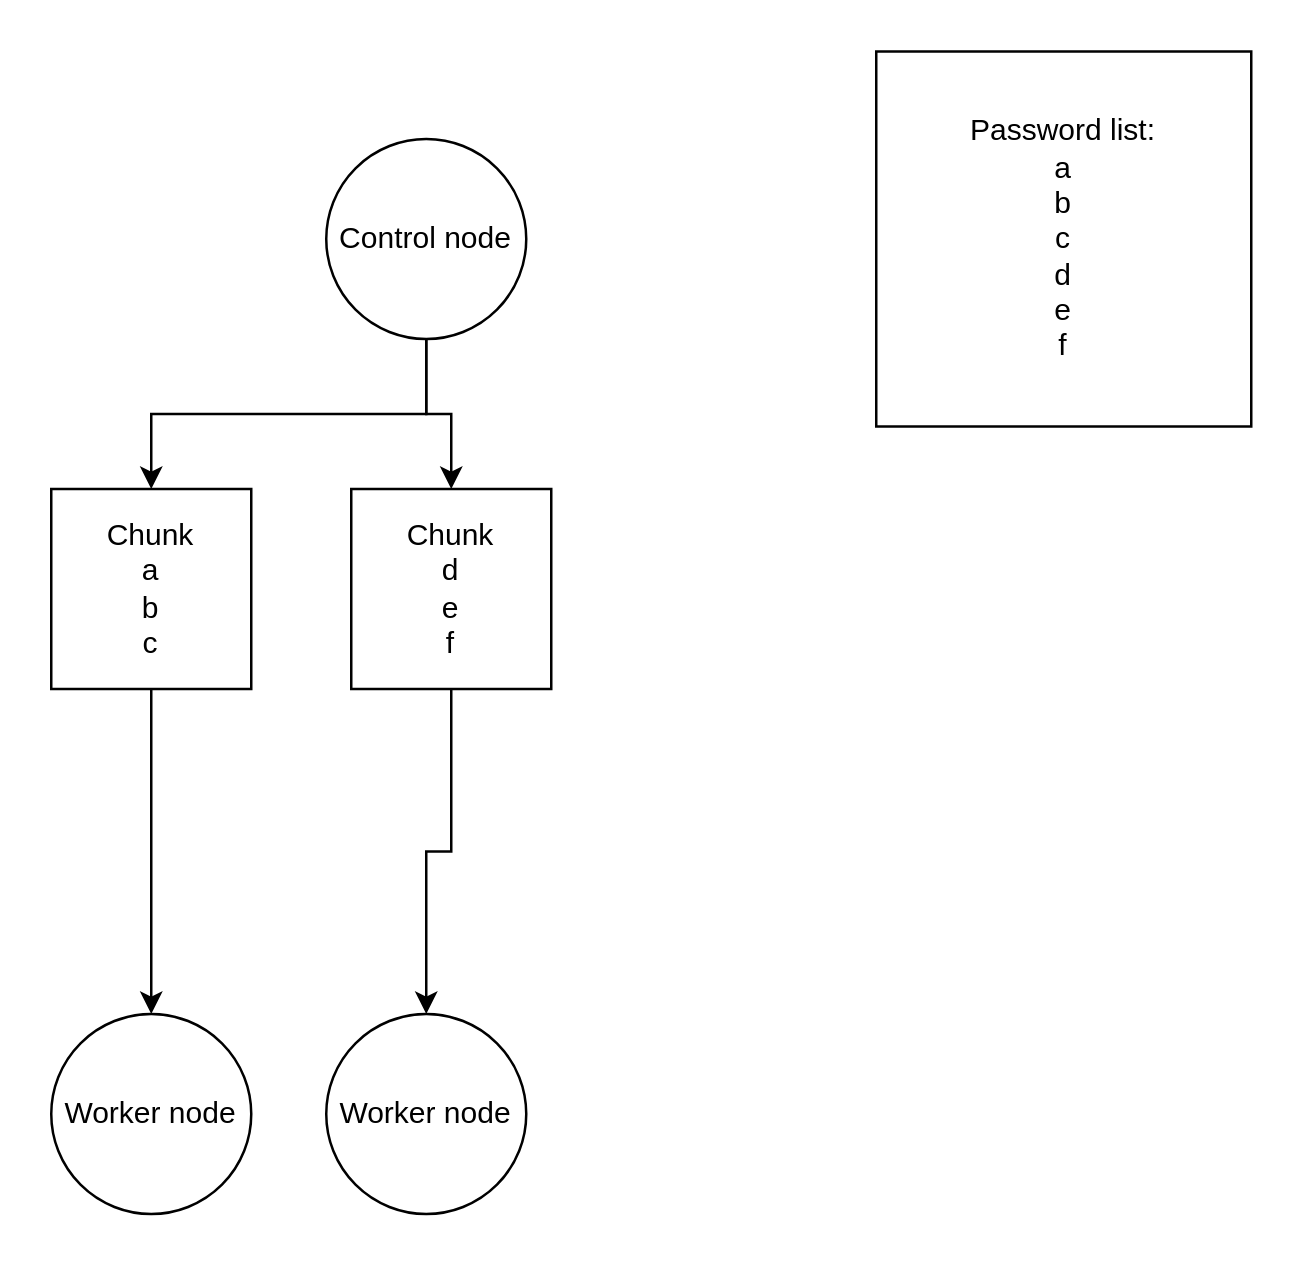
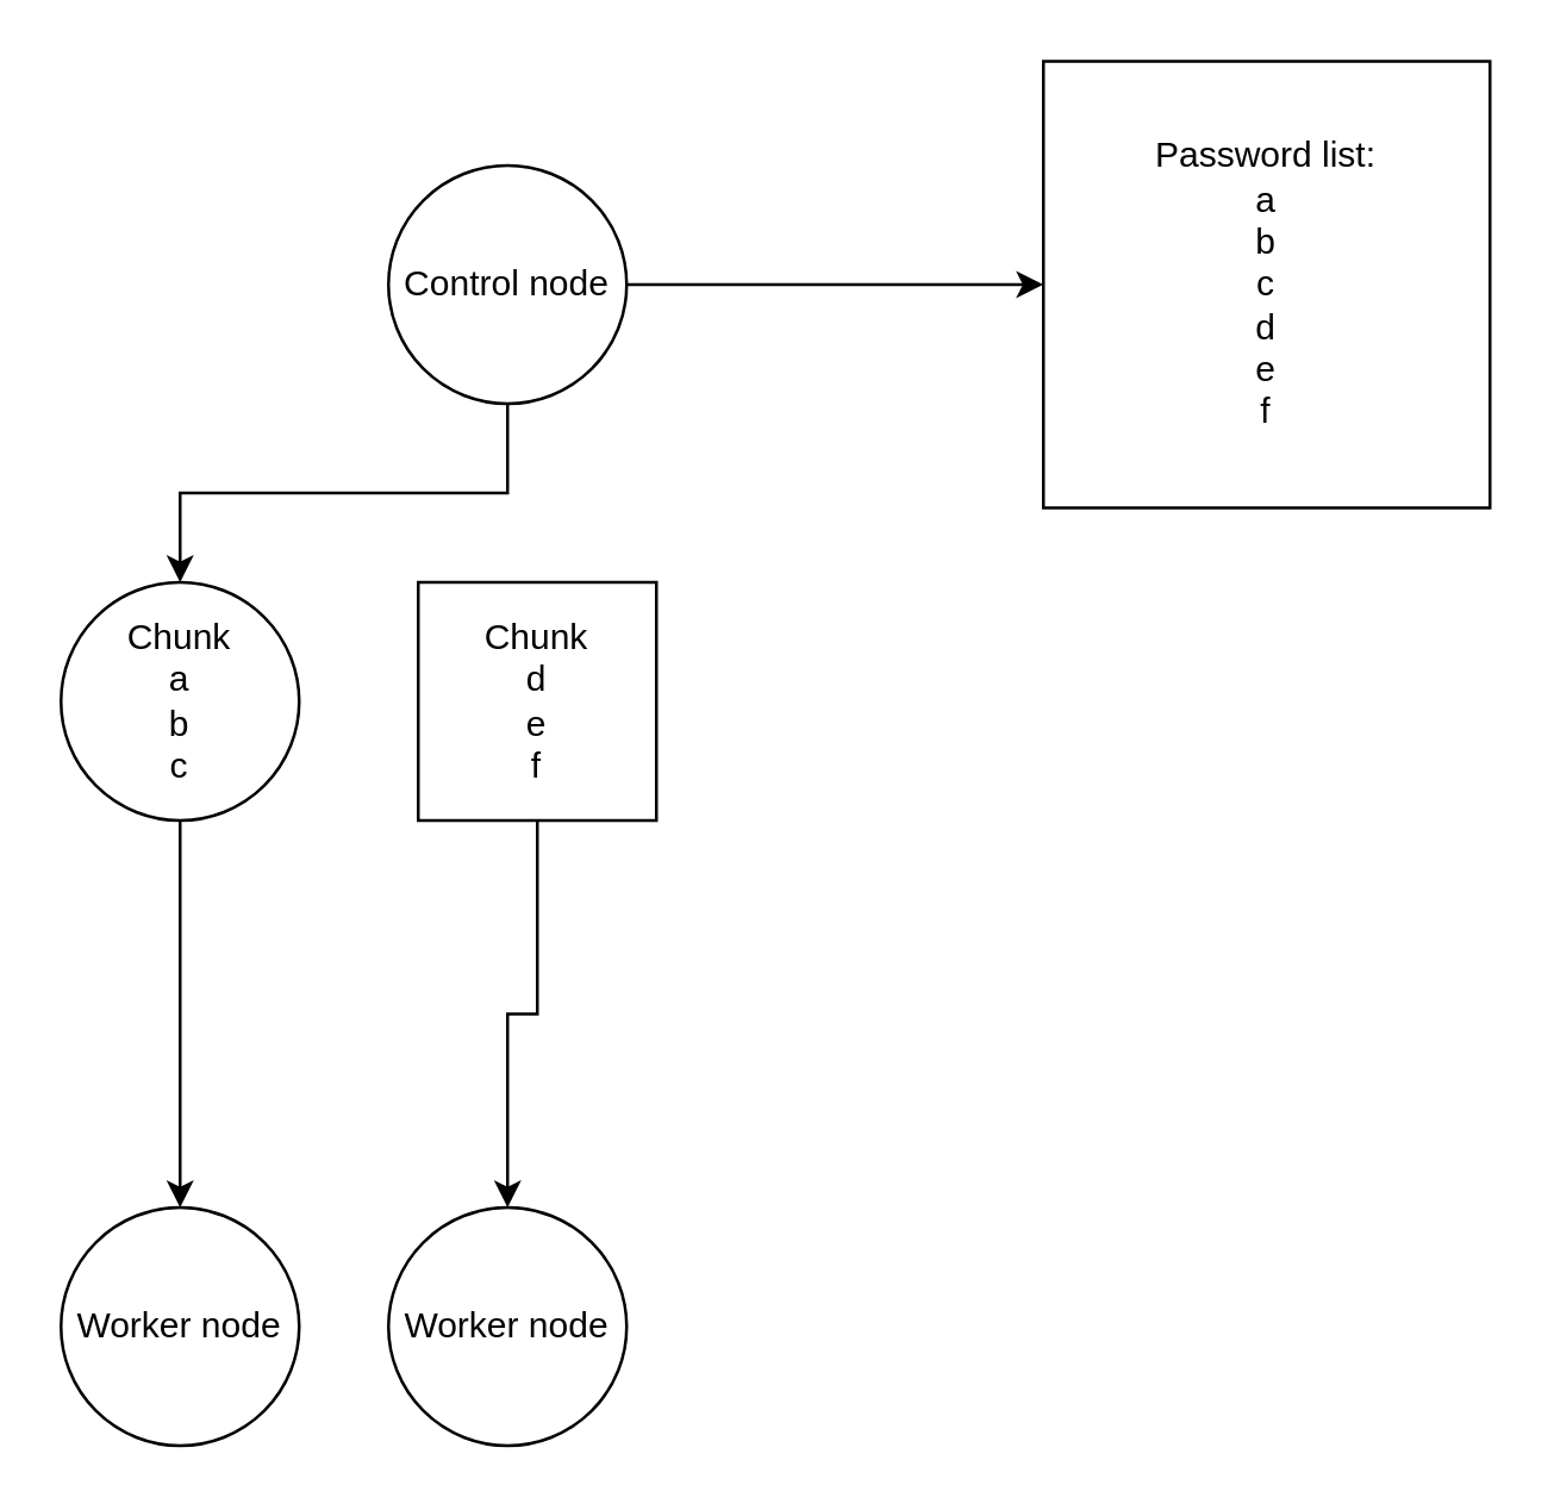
  <mxCell id="0" />
  <mxCell id="1" parent="0" />
  <mxCell id="2" style="edgeStyle=orthogonalEdgeStyle;rounded=0;orthogonalLoop=1;jettySize=auto;html=1;" edge="1" parent="1" source="4" target="8"><mxGeometry relative="1" as="geometry"><mxPoint x="60" y="235" as="targetPoint" /><Array as="points"><mxPoint x="170" y="165" /><mxPoint x="60" y="165" /></Array></mxGeometry></mxCell>
- <mxCell id="3" style="edgeStyle=orthogonalEdgeStyle;rounded=0;orthogonalLoop=1;jettySize=auto;html=1;" edge="1" parent="1" source="4" target="10"><mxGeometry relative="1" as="geometry"><mxPoint x="170" y="195" as="targetPoint" /></mxGeometry></mxCell>
+ <mxCell id="3" style="edgeStyle=orthogonalEdgeStyle;rounded=0;orthogonalLoop=1;jettySize=auto;html=1;" edge="1" parent="1" source="4" target="5"><mxGeometry relative="1" as="geometry"><mxPoint x="170" y="195" as="targetPoint" /></mxGeometry></mxCell>
  <mxCell id="4" value="Control node" style="ellipse;whiteSpace=wrap;html=1;aspect=fixed;" vertex="1" parent="1"><mxGeometry x="130" y="55" width="80" height="80" as="geometry" /></mxCell>
  <mxCell id="5" value="&lt;div&gt;&lt;br&gt;&lt;/div&gt;&lt;div&gt;Password list:&lt;br&gt;&lt;/div&gt;&lt;div&gt;a&lt;/div&gt;&lt;div&gt;b&lt;/div&gt;&lt;div&gt;c&lt;/div&gt;&lt;div&gt;d&lt;/div&gt;&lt;div&gt;e&lt;/div&gt;&lt;div&gt;f&lt;/div&gt;&lt;div&gt;&lt;br&gt;&lt;/div&gt;" style="whiteSpace=wrap;html=1;aspect=fixed;" vertex="1" parent="1"><mxGeometry x="350" y="20" width="150" height="150" as="geometry" /></mxCell>
  <mxCell id="6" value="Worker node" style="ellipse;whiteSpace=wrap;html=1;aspect=fixed;" vertex="1" parent="1"><mxGeometry x="20" y="405" width="80" height="80" as="geometry" /></mxCell>
  <mxCell id="7" style="edgeStyle=orthogonalEdgeStyle;rounded=0;orthogonalLoop=1;jettySize=auto;html=1;" edge="1" parent="1" source="8" target="6"><mxGeometry relative="1" as="geometry" /></mxCell>
- <mxCell id="8" value="&lt;div&gt;Chunk&lt;/div&gt;&lt;div&gt;a&lt;/div&gt;&lt;div&gt;b&lt;/div&gt;&lt;div&gt;c&lt;br&gt;&lt;/div&gt;" style="whiteSpace=wrap;html=1;aspect=fixed;" vertex="1" parent="1"><mxGeometry x="20" y="195" width="80" height="80" as="geometry" /></mxCell>
+ <mxCell id="8" value="&lt;div&gt;Chunk&lt;/div&gt;&lt;div&gt;a&lt;/div&gt;&lt;div&gt;b&lt;/div&gt;&lt;div&gt;c&lt;br&gt;&lt;/div&gt;" style="ellipse;whiteSpace=wrap;html=1;aspect=fixed;" vertex="1" parent="1"><mxGeometry x="20" y="195" width="80" height="80" as="geometry" /></mxCell>
  <mxCell id="9" style="edgeStyle=orthogonalEdgeStyle;rounded=0;orthogonalLoop=1;jettySize=auto;html=1;entryX=0.5;entryY=0;entryDx=0;entryDy=0;" edge="1" parent="1" source="10" target="11"><mxGeometry relative="1" as="geometry" /></mxCell>
  <mxCell id="10" value="&lt;div&gt;Chunk&lt;/div&gt;&lt;div&gt;d&lt;/div&gt;&lt;div&gt;e&lt;/div&gt;&lt;div&gt;f&lt;br&gt;&lt;/div&gt;" style="whiteSpace=wrap;html=1;aspect=fixed;" vertex="1" parent="1"><mxGeometry x="140" y="195" width="80" height="80" as="geometry" /></mxCell>
  <mxCell id="11" value="Worker node" style="ellipse;whiteSpace=wrap;html=1;aspect=fixed;" vertex="1" parent="1"><mxGeometry x="130" y="405" width="80" height="80" as="geometry" /></mxCell>
